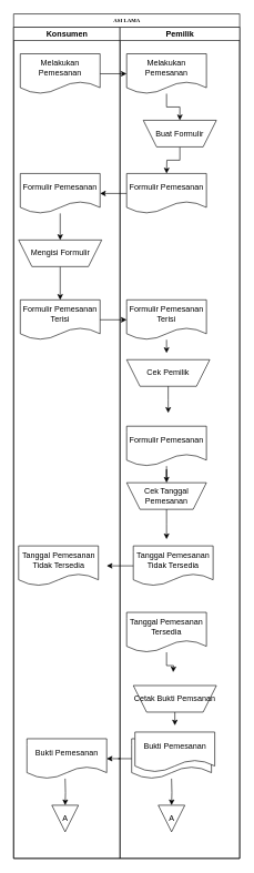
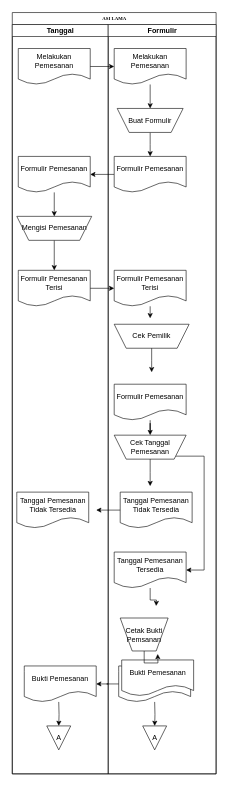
  <mxCell id="0" />
  <mxCell id="1" parent="0" />
  <mxCell id="2" value="ASI LAMA" style="swimlane;html=1;childLayout=stackLayout;startSize=20;rounded=0;shadow=0;labelBackgroundColor=none;strokeWidth=1;fontFamily=Verdana;fontSize=8;align=center;" parent="1" vertex="1"><mxGeometry x="20" y="20" width="340" height="1270" as="geometry" /></mxCell>
- <mxCell id="3" value="Konsumen" style="swimlane;html=1;startSize=20;" parent="2" vertex="1"><mxGeometry y="20" width="160" height="1250" as="geometry" /></mxCell>
+ <mxCell id="3" value="Tanggal" style="swimlane;html=1;startSize=20;" parent="2" vertex="1"><mxGeometry y="20" width="160" height="1250" as="geometry" /></mxCell>
  <mxCell id="4" value="Melakukan Pemesanan" style="shape=document;whiteSpace=wrap;html=1;boundedLbl=1;" vertex="1" parent="3"><mxGeometry x="10" y="40" width="120" height="60" as="geometry" /></mxCell>
  <mxCell id="5" value="Formulir Pemesanan Terisi" style="shape=document;whiteSpace=wrap;html=1;boundedLbl=1;" vertex="1" parent="3"><mxGeometry x="10" y="410" width="120" height="60" as="geometry" /></mxCell>
  <mxCell id="6" style="edgeStyle=orthogonalEdgeStyle;rounded=0;orthogonalLoop=1;jettySize=auto;html=1;entryX=0.5;entryY=0;entryDx=0;entryDy=0;" edge="1" parent="3" source="7" target="9"><mxGeometry relative="1" as="geometry" /></mxCell>
  <mxCell id="7" value="Formulir Pemesanan" style="shape=document;whiteSpace=wrap;html=1;boundedLbl=1;" vertex="1" parent="3"><mxGeometry x="10" y="220" width="120" height="60" as="geometry" /></mxCell>
  <mxCell id="8" style="edgeStyle=orthogonalEdgeStyle;rounded=0;orthogonalLoop=1;jettySize=auto;html=1;entryX=0.5;entryY=0;entryDx=0;entryDy=0;" edge="1" parent="3" source="9" target="5"><mxGeometry relative="1" as="geometry" /></mxCell>
- <mxCell id="9" value="Mengisi Formulir" style="shape=trapezoid;perimeter=trapezoidPerimeter;whiteSpace=wrap;html=1;fixedSize=1;flipV=1;" vertex="1" parent="3"><mxGeometry x="7.5" y="320" width="125" height="40" as="geometry" /></mxCell>
+ <mxCell id="9" value="Mengisi Pemesanan" style="shape=trapezoid;perimeter=trapezoidPerimeter;whiteSpace=wrap;html=1;fixedSize=1;flipV=1;" vertex="1" parent="3"><mxGeometry x="7.5" y="320" width="125" height="40" as="geometry" /></mxCell>
  <mxCell id="10" value="Tanggal Pemesanan Tidak Tersedia" style="shape=document;whiteSpace=wrap;html=1;boundedLbl=1;" vertex="1" parent="3"><mxGeometry x="7.5" y="780" width="120" height="60" as="geometry" /></mxCell>
  <mxCell id="11" style="edgeStyle=orthogonalEdgeStyle;rounded=1;html=1;labelBackgroundColor=none;startArrow=none;startFill=0;startSize=5;endArrow=classicThin;endFill=1;endSize=5;jettySize=auto;orthogonalLoop=1;strokeWidth=1;fontFamily=Verdana;fontSize=8" parent="2" edge="1"><mxGeometry relative="1" as="geometry"><mxPoint x="335" y="20" as="sourcePoint" /><mxPoint x="335" y="20" as="targetPoint" /></mxGeometry></mxCell>
  <mxCell id="12" style="edgeStyle=orthogonalEdgeStyle;rounded=1;html=1;labelBackgroundColor=none;startArrow=none;startFill=0;startSize=5;endArrow=classicThin;endFill=1;endSize=5;jettySize=auto;orthogonalLoop=1;strokeWidth=1;fontFamily=Verdana;fontSize=8" parent="2" edge="1"><mxGeometry relative="1" as="geometry"><mxPoint x="335" y="20" as="sourcePoint" /><mxPoint x="335" y="20" as="targetPoint" /></mxGeometry></mxCell>
  <mxCell id="13" style="edgeStyle=orthogonalEdgeStyle;rounded=1;html=1;labelBackgroundColor=none;startArrow=none;startFill=0;startSize=5;endArrow=classicThin;endFill=1;endSize=5;jettySize=auto;orthogonalLoop=1;strokeWidth=1;fontFamily=Verdana;fontSize=8" parent="2" edge="1"><mxGeometry relative="1" as="geometry"><mxPoint x="335" y="20" as="sourcePoint" /><mxPoint x="335" y="20" as="targetPoint" /></mxGeometry></mxCell>
  <mxCell id="14" style="edgeStyle=orthogonalEdgeStyle;rounded=1;html=1;labelBackgroundColor=none;startArrow=none;startFill=0;startSize=5;endArrow=classicThin;endFill=1;endSize=5;jettySize=auto;orthogonalLoop=1;strokeWidth=1;fontFamily=Verdana;fontSize=8" parent="2" edge="1"><mxGeometry relative="1" as="geometry"><mxPoint x="335" y="20" as="sourcePoint" /><mxPoint x="335" y="20" as="targetPoint" /></mxGeometry></mxCell>
  <mxCell id="15" style="edgeStyle=orthogonalEdgeStyle;rounded=1;html=1;labelBackgroundColor=none;startArrow=none;startFill=0;startSize=5;endArrow=classicThin;endFill=1;endSize=5;jettySize=auto;orthogonalLoop=1;strokeWidth=1;fontFamily=Verdana;fontSize=8" parent="2" edge="1"><mxGeometry relative="1" as="geometry"><mxPoint x="335" y="20" as="sourcePoint" /><mxPoint x="335" y="20" as="targetPoint" /></mxGeometry></mxCell>
  <mxCell id="16" style="edgeStyle=orthogonalEdgeStyle;rounded=1;html=1;labelBackgroundColor=none;startArrow=none;startFill=0;startSize=5;endArrow=classicThin;endFill=1;endSize=5;jettySize=auto;orthogonalLoop=1;strokeColor=#000000;strokeWidth=1;fontFamily=Verdana;fontSize=8;fontColor=#000000;" parent="2" edge="1"><mxGeometry relative="1" as="geometry"><mxPoint x="335" y="500" as="sourcePoint" /><mxPoint x="335" y="500" as="targetPoint" /></mxGeometry></mxCell>
  <mxCell id="17" style="edgeStyle=orthogonalEdgeStyle;rounded=0;orthogonalLoop=1;jettySize=auto;html=1;entryX=1;entryY=0.5;entryDx=0;entryDy=0;" edge="1" parent="2" source="22" target="7"><mxGeometry relative="1" as="geometry" /></mxCell>
  <mxCell id="18" style="edgeStyle=orthogonalEdgeStyle;rounded=0;orthogonalLoop=1;jettySize=auto;html=1;entryX=0;entryY=0.5;entryDx=0;entryDy=0;" edge="1" parent="2" source="5" target="21"><mxGeometry relative="1" as="geometry" /></mxCell>
- <mxCell id="19" value="Pemilik" style="swimlane;html=1;startSize=20;" parent="2" vertex="1"><mxGeometry x="160" y="20" width="180" height="1250" as="geometry" /></mxCell>
+ <mxCell id="19" value="Formulir" style="swimlane;html=1;startSize=20;" parent="2" vertex="1"><mxGeometry x="160" y="20" width="180" height="1250" as="geometry" /></mxCell>
  <mxCell id="20" value="Cek Pemilik" style="shape=trapezoid;perimeter=trapezoidPerimeter;whiteSpace=wrap;html=1;fixedSize=1;flipV=1;" vertex="1" parent="19"><mxGeometry x="10" y="500" width="125" height="40" as="geometry" /></mxCell>
  <mxCell id="21" value="Formulir Pemesanan Terisi" style="shape=document;whiteSpace=wrap;html=1;boundedLbl=1;" vertex="1" parent="19"><mxGeometry x="10" y="410" width="120" height="60" as="geometry" /></mxCell>
  <mxCell id="22" value="Formulir Pemesanan" style="shape=document;whiteSpace=wrap;html=1;boundedLbl=1;" vertex="1" parent="19"><mxGeometry x="10" y="220" width="120" height="60" as="geometry" /></mxCell>
  <mxCell id="23" style="edgeStyle=orthogonalEdgeStyle;rounded=0;orthogonalLoop=1;jettySize=auto;html=1;entryX=0.5;entryY=0;entryDx=0;entryDy=0;" edge="1" parent="19" source="24" target="30"><mxGeometry relative="1" as="geometry" /></mxCell>
  <mxCell id="24" value="Formulir Pemesanan" style="shape=document;whiteSpace=wrap;html=1;boundedLbl=1;" vertex="1" parent="19"><mxGeometry x="10" y="600" width="120" height="60" as="geometry" /></mxCell>
  <mxCell id="25" style="edgeStyle=orthogonalEdgeStyle;rounded=0;orthogonalLoop=1;jettySize=auto;html=1;entryX=0.5;entryY=0;entryDx=0;entryDy=0;" edge="1" parent="19" source="26"><mxGeometry relative="1" as="geometry"><mxPoint x="70" y="220" as="targetPoint" /></mxGeometry></mxCell>
- <mxCell id="26" value="Buat Formulir" style="shape=trapezoid;perimeter=trapezoidPerimeter;whiteSpace=wrap;html=1;fixedSize=1;flipV=1;" vertex="1" parent="19"><mxGeometry x="35" y="140" width="110" height="40" as="geometry" /></mxCell>
+ <mxCell id="26" value="Buat Formulir" style="shape=trapezoid;perimeter=trapezoidPerimeter;whiteSpace=wrap;html=1;fixedSize=1;flipV=1;" vertex="1" parent="19"><mxGeometry x="15" y="140" width="110" height="40" as="geometry" /></mxCell>
  <mxCell id="27" style="edgeStyle=orthogonalEdgeStyle;rounded=0;orthogonalLoop=1;jettySize=auto;html=1;" edge="1" parent="19" source="28" target="26"><mxGeometry relative="1" as="geometry" /></mxCell>
  <mxCell id="28" value="Melakukan Pemesanan" style="shape=document;whiteSpace=wrap;html=1;boundedLbl=1;" vertex="1" parent="19"><mxGeometry x="10" y="40" width="120" height="60" as="geometry" /></mxCell>
+ <mxCell id="29" style="edgeStyle=orthogonalEdgeStyle;rounded=0;orthogonalLoop=1;jettySize=auto;html=1;entryX=1;entryY=0.5;entryDx=0;entryDy=0;" edge="1" parent="19" source="30" target="33"><mxGeometry relative="1" as="geometry"><Array as="points"><mxPoint x="160" y="720" /><mxPoint x="160" y="910" /></Array></mxGeometry></mxCell>
  <mxCell id="30" value="Cek Tanggal Pemesanan" style="shape=trapezoid;perimeter=trapezoidPerimeter;whiteSpace=wrap;html=1;fixedSize=1;flipV=1;" vertex="1" parent="19"><mxGeometry x="10" y="685" width="120" height="40" as="geometry" /></mxCell>
  <mxCell id="31" value="Tanggal Pemesanan Tidak Tersedia" style="shape=document;whiteSpace=wrap;html=1;boundedLbl=1;" vertex="1" parent="19"><mxGeometry x="20" y="780" width="120" height="60" as="geometry" /></mxCell>
  <mxCell id="32" value="Bukti Pemesanan" style="shape=document;whiteSpace=wrap;html=1;boundedLbl=1;" vertex="1" parent="19"><mxGeometry x="-140" y="1070" width="120" height="60" as="geometry" /></mxCell>
  <mxCell id="33" value="Tanggal Pemesanan Tersedia" style="shape=document;whiteSpace=wrap;html=1;boundedLbl=1;" vertex="1" parent="19"><mxGeometry x="10" y="880" width="120" height="60" as="geometry" /></mxCell>
- <mxCell id="34" value="Cetak Bukti Pemsanan" style="shape=trapezoid;perimeter=trapezoidPerimeter;whiteSpace=wrap;html=1;fixedSize=1;flipV=1;" vertex="1" parent="19"><mxGeometry x="20" y="990" width="125" height="40" as="geometry" /></mxCell>
+ <mxCell id="34" value="Cetak Bukti Pemsanan" style="shape=trapezoid;perimeter=trapezoidPerimeter;whiteSpace=wrap;html=1;fixedSize=1;flipV=1;" vertex="1" parent="19"><mxGeometry x="20" y="990" width="80" height="55" as="geometry" /></mxCell>
  <mxCell id="35" value="Bukti Pemesanan" style="shape=document;whiteSpace=wrap;html=1;boundedLbl=1;" vertex="1" parent="19"><mxGeometry x="17.5" y="1070" width="120" height="60" as="geometry" /></mxCell>
  <mxCell id="36" value="Bukti Pemesanan" style="shape=document;whiteSpace=wrap;html=1;boundedLbl=1;" vertex="1" parent="19"><mxGeometry x="22.5" y="1060" width="120" height="60" as="geometry" /></mxCell>
  <mxCell id="37" value="A" style="triangle;whiteSpace=wrap;html=1;direction=south;" vertex="1" parent="19"><mxGeometry x="-102.5" y="1170" width="40" height="40" as="geometry" /></mxCell>
  <mxCell id="38" style="edgeStyle=orthogonalEdgeStyle;rounded=0;orthogonalLoop=1;jettySize=auto;html=1;entryX=0;entryY=0.5;entryDx=0;entryDy=0;" edge="1" parent="19" target="37"><mxGeometry relative="1" as="geometry"><mxPoint x="-82.5" y="1130" as="sourcePoint" /></mxGeometry></mxCell>
  <mxCell id="39" style="edgeStyle=orthogonalEdgeStyle;rounded=0;orthogonalLoop=1;jettySize=auto;html=1;entryX=0;entryY=0.5;entryDx=0;entryDy=0;" edge="1" parent="19" target="40"><mxGeometry relative="1" as="geometry"><mxPoint x="77.5" y="1130" as="sourcePoint" /></mxGeometry></mxCell>
  <mxCell id="40" value="A" style="triangle;whiteSpace=wrap;html=1;direction=south;" vertex="1" parent="19"><mxGeometry x="57.5" y="1170" width="40" height="40" as="geometry" /></mxCell>
  <mxCell id="41" style="edgeStyle=orthogonalEdgeStyle;rounded=0;orthogonalLoop=1;jettySize=auto;html=1;entryX=1;entryY=0.5;entryDx=0;entryDy=0;" edge="1" parent="19" source="35" target="32"><mxGeometry relative="1" as="geometry" /></mxCell>
  <mxCell id="42" style="edgeStyle=orthogonalEdgeStyle;rounded=0;orthogonalLoop=1;jettySize=auto;html=1;" edge="1" parent="19" source="34"><mxGeometry relative="1" as="geometry"><mxPoint x="82.5" y="1050" as="targetPoint" /></mxGeometry></mxCell>
  <mxCell id="43" style="edgeStyle=orthogonalEdgeStyle;rounded=0;orthogonalLoop=1;jettySize=auto;html=1;" edge="1" parent="19" source="33"><mxGeometry relative="1" as="geometry"><mxPoint x="80" y="970" as="targetPoint" /></mxGeometry></mxCell>
  <mxCell id="44" style="edgeStyle=orthogonalEdgeStyle;rounded=0;orthogonalLoop=1;jettySize=auto;html=1;" edge="1" parent="2" source="4" target="28"><mxGeometry relative="1" as="geometry" /></mxCell>
  <mxCell id="45" style="edgeStyle=orthogonalEdgeStyle;rounded=0;orthogonalLoop=1;jettySize=auto;html=1;" edge="1" parent="1" source="21"><mxGeometry relative="1" as="geometry"><mxPoint x="250" y="530" as="targetPoint" /></mxGeometry></mxCell>
  <mxCell id="46" style="edgeStyle=orthogonalEdgeStyle;rounded=0;orthogonalLoop=1;jettySize=auto;html=1;" edge="1" parent="1" source="20"><mxGeometry relative="1" as="geometry"><mxPoint x="252.5" y="620" as="targetPoint" /></mxGeometry></mxCell>
  <mxCell id="47" style="edgeStyle=orthogonalEdgeStyle;rounded=0;orthogonalLoop=1;jettySize=auto;html=1;" edge="1" parent="1" source="30"><mxGeometry relative="1" as="geometry"><mxPoint x="250" y="810" as="targetPoint" /></mxGeometry></mxCell>
  <mxCell id="48" style="edgeStyle=orthogonalEdgeStyle;rounded=0;orthogonalLoop=1;jettySize=auto;html=1;" edge="1" parent="1" source="31"><mxGeometry relative="1" as="geometry"><mxPoint x="160" y="850" as="targetPoint" /></mxGeometry></mxCell>
